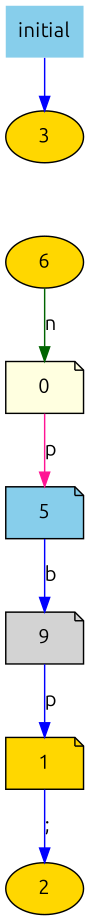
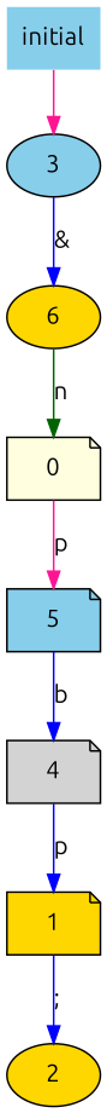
  digraph {
    fontname=Ubuntu
    rankdir=TB
    node [fillcolor=gold fontname=Ubuntu shape=note style=filled]
    edge [color=blue fontname=Ubuntu]
    0 [fillcolor=lightyellow]
    5 [fillcolor=skyblue]
-   4 [fillcolor=lightgrey label=9]
+   4 [fillcolor=lightgrey]
    1
    2 [shape=ellipse]
-   3 [shape=ellipse]
+   3 [fillcolor=skyblue shape=ellipse]
    6 [shape=ellipse]
    initial [fillcolor=skyblue shape=plaintext]
    0 -> 5 [color=deeppink label=p]
    5 -> 4 [label=b]
    4 -> 1 [label=p]
    1 -> 2 [label=";"]
+   3 -> 6 [label="&"]
    6 -> 0 [color=darkgreen label=n]
-   initial -> 3
+   initial -> 3 [color=deeppink]
  }
